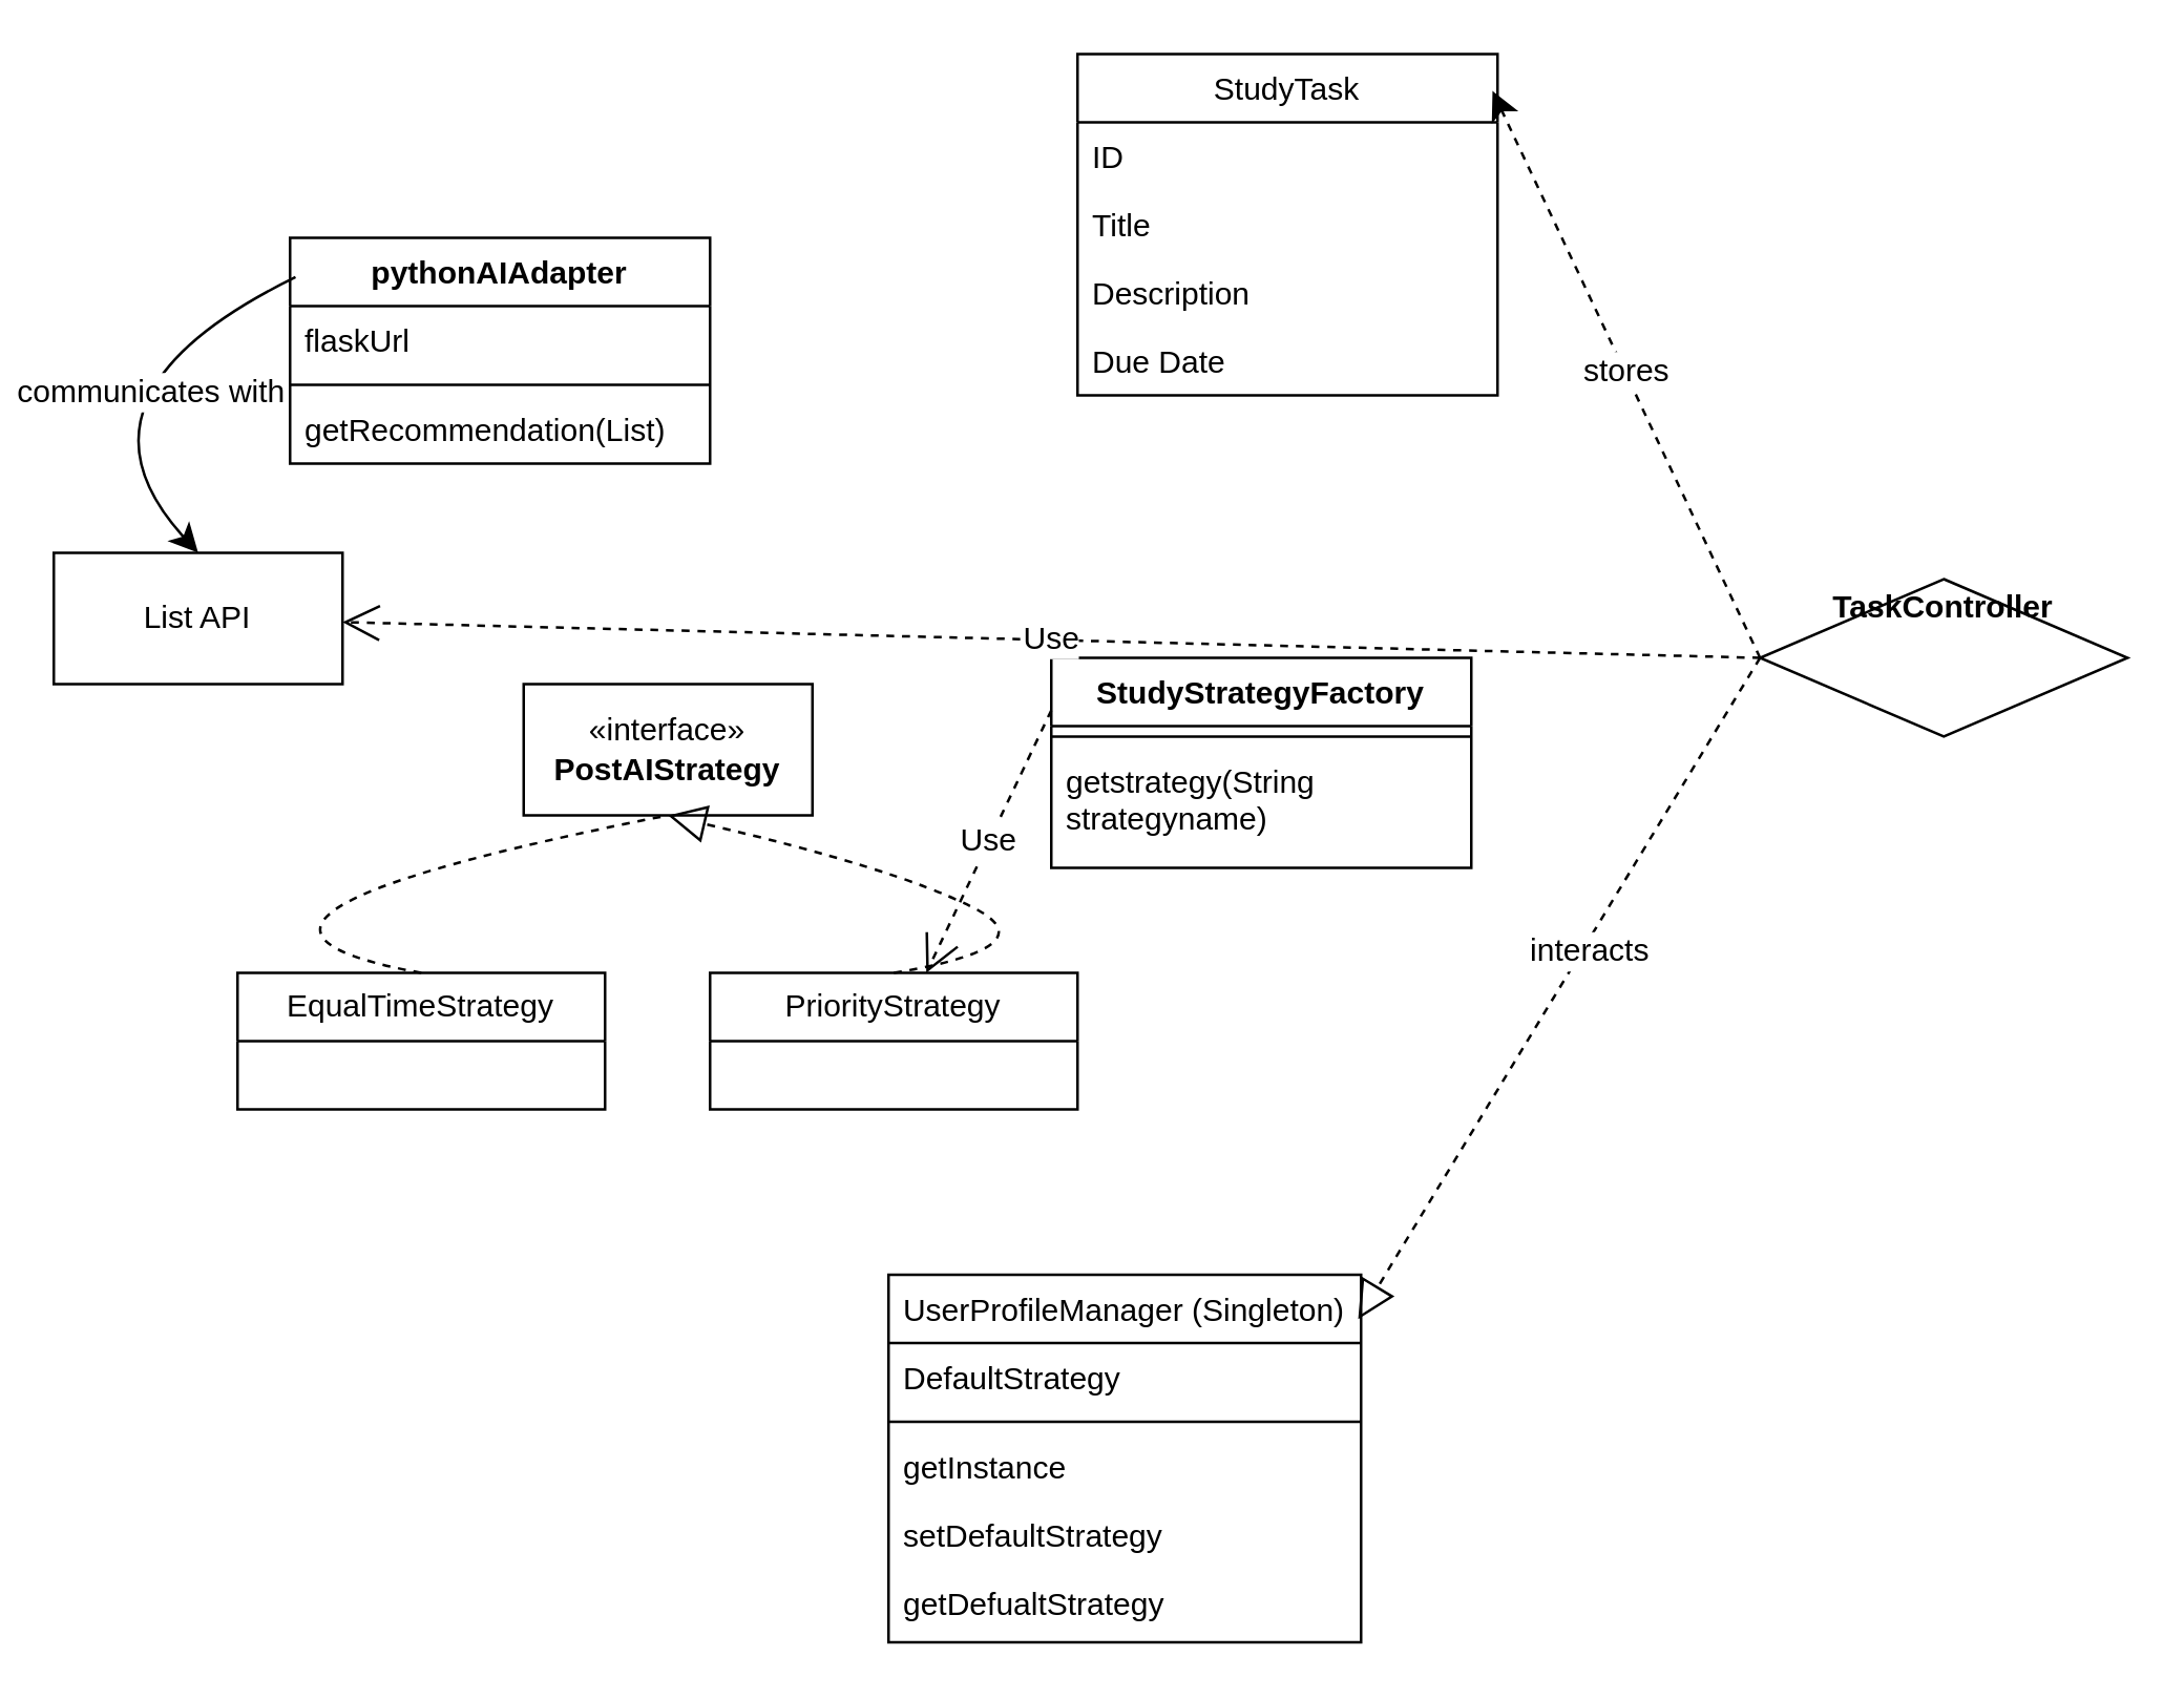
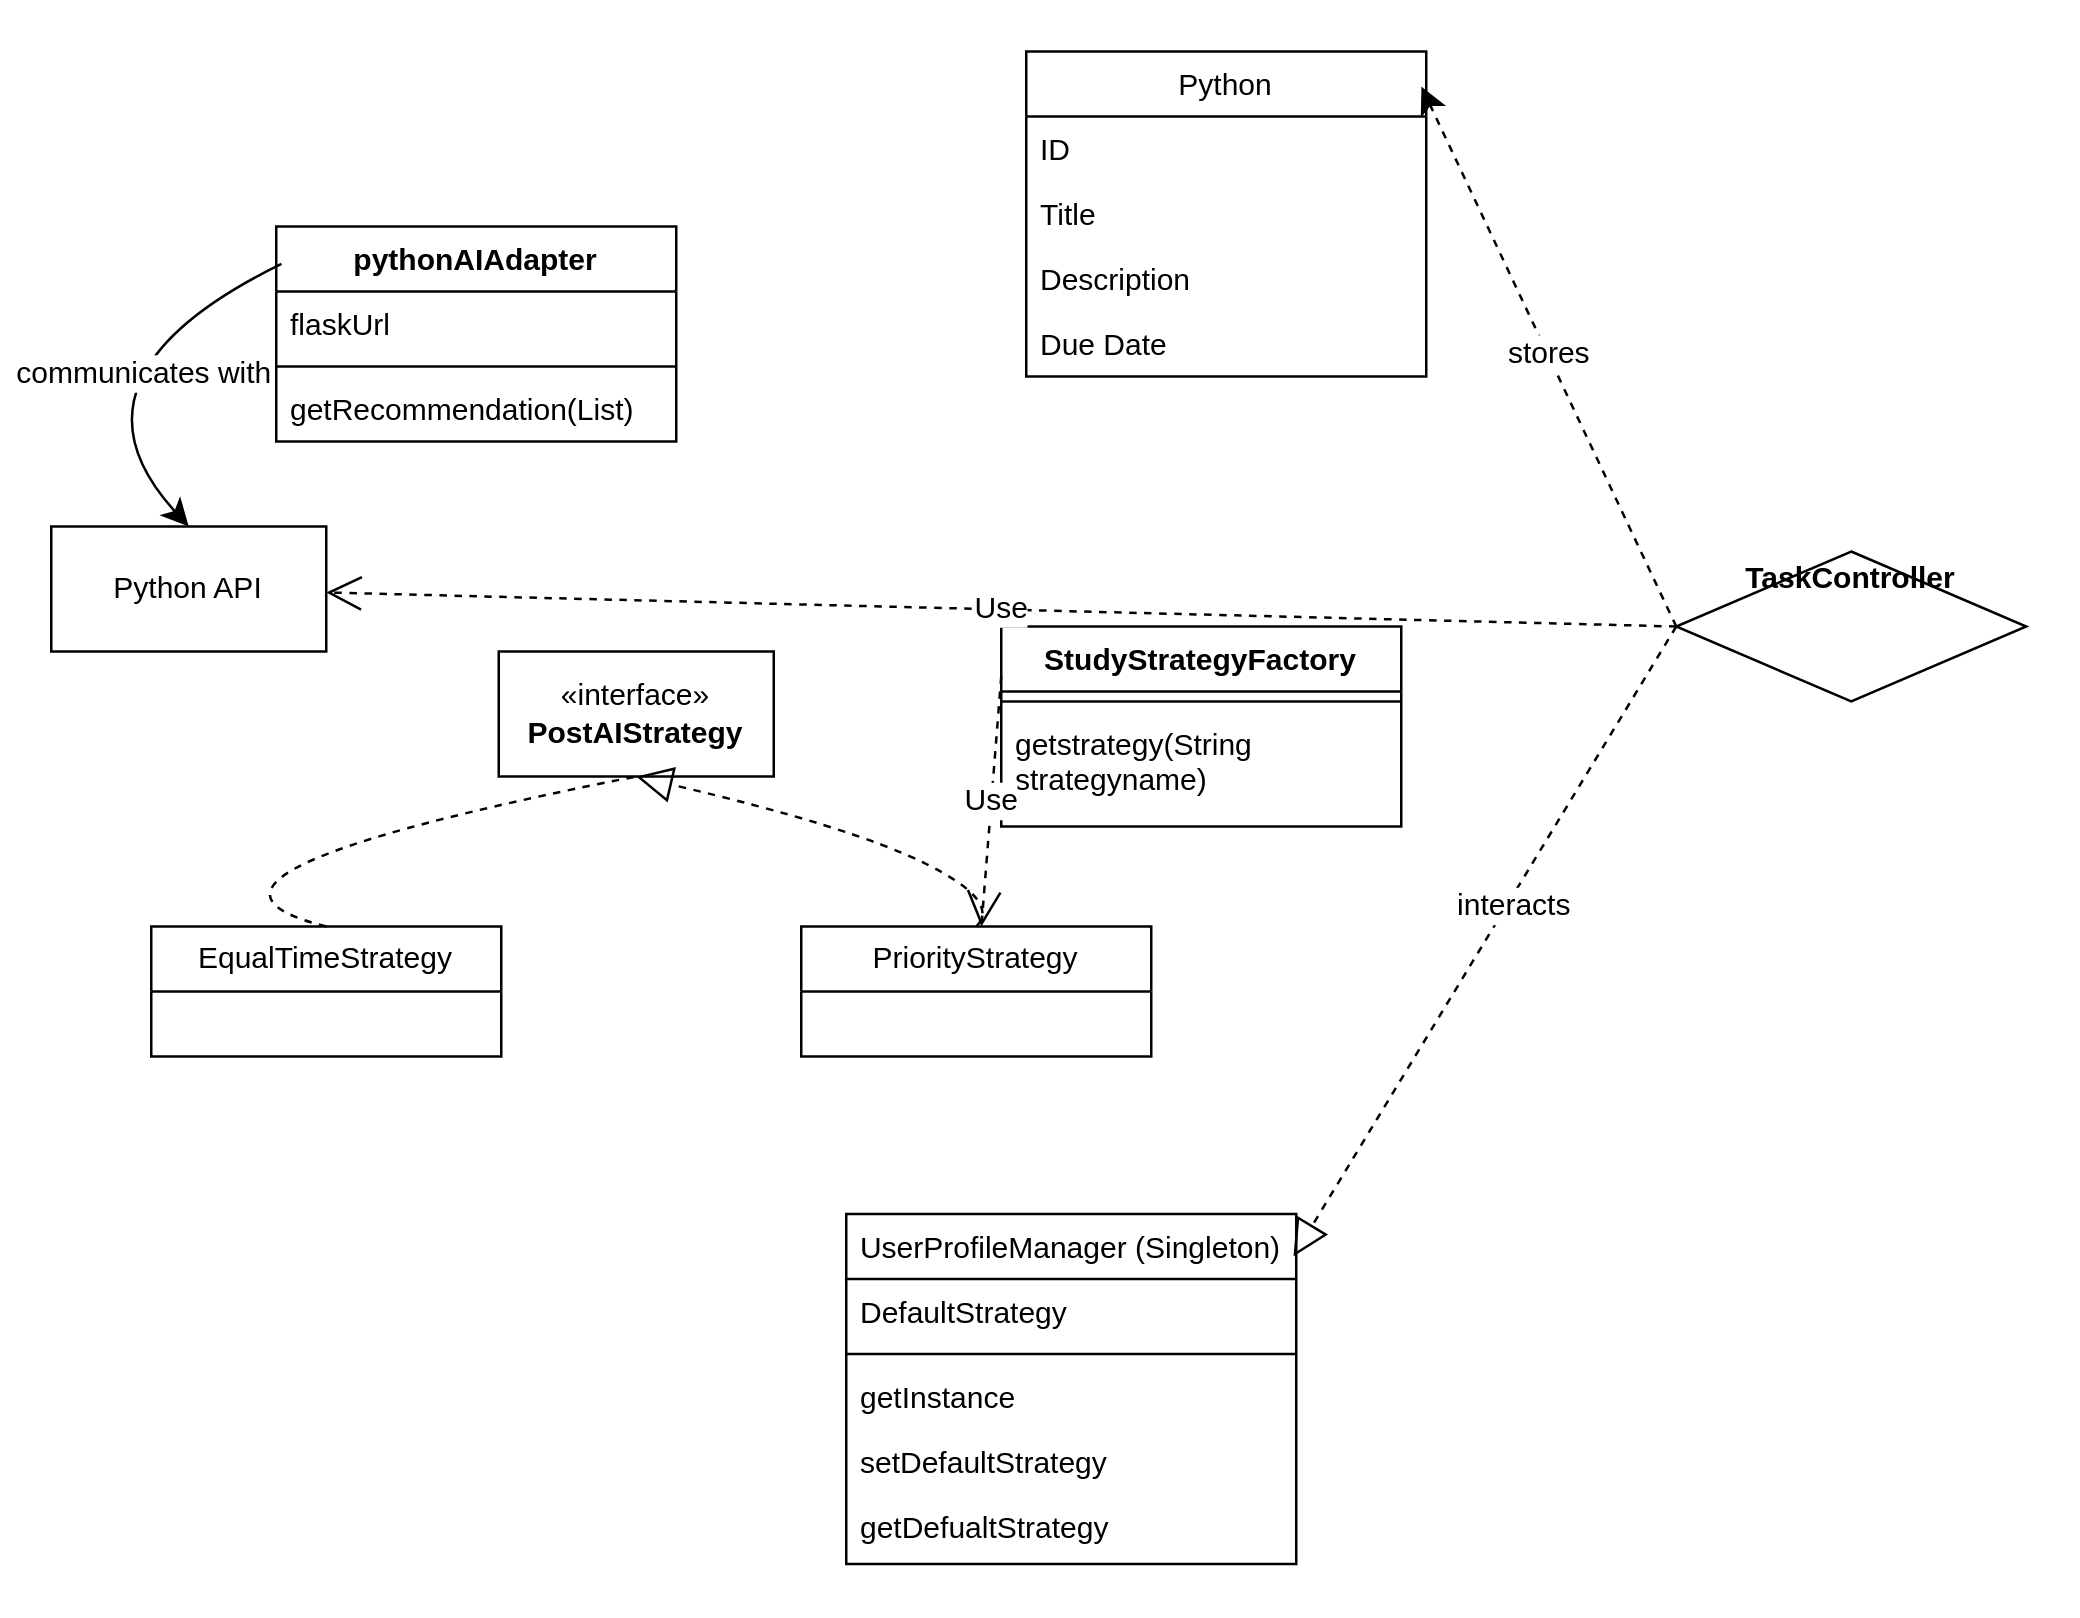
  <mxCell id="0" />
  <mxCell id="1" parent="0" />
- <mxCell id="2" value="StudyTask" style="swimlane;fontStyle=0;align=center;verticalAlign=top;childLayout=stackLayout;horizontal=1;startSize=26;horizontalStack=0;resizeParent=1;resizeLast=0;collapsible=1;marginBottom=0;rounded=0;shadow=0;strokeWidth=1;" parent="1" vertex="1"><mxGeometry x="410" y="20" width="160" height="130" as="geometry"><mxRectangle x="550" y="140" width="160" height="26" as="alternateBounds" /></mxGeometry></mxCell>
+ <mxCell id="2" value="Python" style="swimlane;fontStyle=0;align=center;verticalAlign=top;childLayout=stackLayout;horizontal=1;startSize=26;horizontalStack=0;resizeParent=1;resizeLast=0;collapsible=1;marginBottom=0;rounded=0;shadow=0;strokeWidth=1;" parent="1" vertex="1"><mxGeometry x="410" y="20" width="160" height="130" as="geometry"><mxRectangle x="550" y="140" width="160" height="26" as="alternateBounds" /></mxGeometry></mxCell>
  <mxCell id="3" value="ID" style="text;align=left;verticalAlign=top;spacingLeft=4;spacingRight=4;overflow=hidden;rotatable=0;points=[[0,0.5],[1,0.5]];portConstraint=eastwest;" parent="2" vertex="1"><mxGeometry y="26" width="160" height="26" as="geometry" /></mxCell>
  <mxCell id="4" value="Title" style="text;align=left;verticalAlign=top;spacingLeft=4;spacingRight=4;overflow=hidden;rotatable=0;points=[[0,0.5],[1,0.5]];portConstraint=eastwest;rounded=0;shadow=0;html=0;" parent="2" vertex="1"><mxGeometry y="52" width="160" height="26" as="geometry" /></mxCell>
  <mxCell id="5" value="Description" style="text;align=left;verticalAlign=top;spacingLeft=4;spacingRight=4;overflow=hidden;rotatable=0;points=[[0,0.5],[1,0.5]];portConstraint=eastwest;rounded=0;shadow=0;html=0;" parent="2" vertex="1"><mxGeometry y="78" width="160" height="26" as="geometry" /></mxCell>
  <mxCell id="6" value="Due Date" style="text;align=left;verticalAlign=top;spacingLeft=4;spacingRight=4;overflow=hidden;rotatable=0;points=[[0,0.5],[1,0.5]];portConstraint=eastwest;rounded=0;shadow=0;html=0;" parent="2" vertex="1"><mxGeometry y="104" width="160" height="26" as="geometry" /></mxCell>
  <mxCell id="7" value="UserProfileManager (Singleton)" style="swimlane;fontStyle=0;align=center;verticalAlign=top;childLayout=stackLayout;horizontal=1;startSize=26;horizontalStack=0;resizeParent=1;resizeLast=0;collapsible=1;marginBottom=0;rounded=0;shadow=0;strokeWidth=1;" vertex="1" parent="1"><mxGeometry x="338" y="485" width="180" height="140" as="geometry"><mxRectangle x="550" y="140" width="160" height="26" as="alternateBounds" /></mxGeometry></mxCell>
  <mxCell id="8" value="DefaultStrategy" style="text;align=left;verticalAlign=top;spacingLeft=4;spacingRight=4;overflow=hidden;rotatable=0;points=[[0,0.5],[1,0.5]];portConstraint=eastwest;" vertex="1" parent="7"><mxGeometry y="26" width="180" height="26" as="geometry" /></mxCell>
  <mxCell id="9" value="" style="line;html=1;strokeWidth=1;align=left;verticalAlign=middle;spacingTop=-1;spacingLeft=3;spacingRight=3;rotatable=0;labelPosition=right;points=[];portConstraint=eastwest;" vertex="1" parent="7"><mxGeometry y="52" width="180" height="8" as="geometry" /></mxCell>
  <mxCell id="10" value="getInstance" style="text;align=left;verticalAlign=top;spacingLeft=4;spacingRight=4;overflow=hidden;rotatable=0;points=[[0,0.5],[1,0.5]];portConstraint=eastwest;" vertex="1" parent="7"><mxGeometry y="60" width="180" height="26" as="geometry" /></mxCell>
  <mxCell id="11" value="setDefaultStrategy" style="text;align=left;verticalAlign=top;spacingLeft=4;spacingRight=4;overflow=hidden;rotatable=0;points=[[0,0.5],[1,0.5]];portConstraint=eastwest;" vertex="1" parent="7"><mxGeometry y="86" width="180" height="26" as="geometry" /></mxCell>
  <mxCell id="12" value="getDefualtStrategy" style="text;align=left;verticalAlign=top;spacingLeft=4;spacingRight=4;overflow=hidden;rotatable=0;points=[[0,0.5],[1,0.5]];portConstraint=eastwest;" vertex="1" parent="7"><mxGeometry y="112" width="180" height="26" as="geometry" /></mxCell>
  <mxCell id="13" value="«interface»&lt;br&gt;&lt;b&gt;PostAIStrategy&lt;/b&gt;" style="html=1;whiteSpace=wrap;" vertex="1" parent="1"><mxGeometry x="199" y="260" width="110" height="50" as="geometry" /></mxCell>
  <mxCell id="14" value="StudyStrategyFactory" style="swimlane;fontStyle=1;align=center;verticalAlign=top;childLayout=stackLayout;horizontal=1;startSize=26;horizontalStack=0;resizeParent=1;resizeParentMax=0;resizeLast=0;collapsible=1;marginBottom=0;whiteSpace=wrap;html=1;" vertex="1" parent="1"><mxGeometry x="400" y="250" width="160" height="80" as="geometry" /></mxCell>
  <mxCell id="15" value="" style="line;strokeWidth=1;fillColor=none;align=left;verticalAlign=middle;spacingTop=-1;spacingLeft=3;spacingRight=3;rotatable=0;labelPosition=right;points=[];portConstraint=eastwest;strokeColor=inherit;" vertex="1" parent="14"><mxGeometry y="26" width="160" height="8" as="geometry" /></mxCell>
  <mxCell id="16" value="getstrategy(String strategyname)" style="text;strokeColor=none;fillColor=none;align=left;verticalAlign=top;spacingLeft=4;spacingRight=4;overflow=hidden;rotatable=0;points=[[0,0.5],[1,0.5]];portConstraint=eastwest;whiteSpace=wrap;html=1;" vertex="1" parent="14"><mxGeometry y="34" width="160" height="46" as="geometry" /></mxCell>
- <mxCell id="17" value="EqualTimeStrategy" style="swimlane;fontStyle=0;childLayout=stackLayout;horizontal=1;startSize=26;fillColor=none;horizontalStack=0;resizeParent=1;resizeParentMax=0;resizeLast=0;collapsible=1;marginBottom=0;whiteSpace=wrap;html=1;" vertex="1" parent="1"><mxGeometry x="90" y="370" width="140" height="52" as="geometry" /></mxCell>
- <mxCell id="18" value="PriorityStrategy" style="swimlane;fontStyle=0;childLayout=stackLayout;horizontal=1;startSize=26;fillColor=none;horizontalStack=0;resizeParent=1;resizeParentMax=0;resizeLast=0;collapsible=1;marginBottom=0;whiteSpace=wrap;html=1;" vertex="1" parent="1"><mxGeometry x="270" y="370" width="140" height="52" as="geometry" /></mxCell>
+ <mxCell id="17" value="EqualTimeStrategy" style="swimlane;fontStyle=0;childLayout=stackLayout;horizontal=1;startSize=26;fillColor=none;horizontalStack=0;resizeParent=1;resizeParentMax=0;resizeLast=0;collapsible=1;marginBottom=0;whiteSpace=wrap;html=1;" vertex="1" parent="1"><mxGeometry x="60" y="370" width="140" height="52" as="geometry" /></mxCell>
+ <mxCell id="18" value="PriorityStrategy" style="swimlane;fontStyle=0;childLayout=stackLayout;horizontal=1;startSize=26;fillColor=none;horizontalStack=0;resizeParent=1;resizeParentMax=0;resizeLast=0;collapsible=1;marginBottom=0;whiteSpace=wrap;html=1;" vertex="1" parent="1"><mxGeometry x="320" y="370" width="140" height="52" as="geometry" /></mxCell>
  <mxCell id="19" value="" style="endArrow=block;dashed=1;endFill=0;endSize=12;html=1;rounded=0;fontSize=12;curved=1;exitX=0.5;exitY=0;exitDx=0;exitDy=0;entryX=0.5;entryY=1;entryDx=0;entryDy=0;" edge="1" parent="1" source="18" target="13"><mxGeometry width="160" relative="1" as="geometry"><mxPoint x="320" y="380" as="sourcePoint" /><mxPoint x="480" y="380" as="targetPoint" /><Array as="points"><mxPoint x="400" y="360" /><mxPoint x="340" y="330" /></Array></mxGeometry></mxCell>
  <mxCell id="20" value="" style="endArrow=none;dashed=1;endFill=0;endSize=12;html=1;rounded=0;fontSize=12;curved=1;exitX=0.5;exitY=0;exitDx=0;exitDy=0;entryX=0.5;entryY=1;entryDx=0;entryDy=0;" edge="1" parent="1" source="17" target="13"><mxGeometry width="160" relative="1" as="geometry"><mxPoint x="330" y="340" as="sourcePoint" /><mxPoint x="490" y="340" as="targetPoint" /><Array as="points"><mxPoint x="50" y="350" /></Array></mxGeometry></mxCell>
  <mxCell id="21" value="pythonAIAdapter" style="swimlane;fontStyle=1;align=center;verticalAlign=top;childLayout=stackLayout;horizontal=1;startSize=26;horizontalStack=0;resizeParent=1;resizeParentMax=0;resizeLast=0;collapsible=1;marginBottom=0;whiteSpace=wrap;html=1;" vertex="1" parent="1"><mxGeometry x="110" y="90" width="160" height="86" as="geometry" /></mxCell>
  <mxCell id="22" value="flaskUrl" style="text;strokeColor=none;fillColor=none;align=left;verticalAlign=top;spacingLeft=4;spacingRight=4;overflow=hidden;rotatable=0;points=[[0,0.5],[1,0.5]];portConstraint=eastwest;whiteSpace=wrap;html=1;" vertex="1" parent="21"><mxGeometry y="26" width="160" height="26" as="geometry" /></mxCell>
  <mxCell id="23" value="" style="line;strokeWidth=1;fillColor=none;align=left;verticalAlign=middle;spacingTop=-1;spacingLeft=3;spacingRight=3;rotatable=0;labelPosition=right;points=[];portConstraint=eastwest;strokeColor=inherit;" vertex="1" parent="21"><mxGeometry y="52" width="160" height="8" as="geometry" /></mxCell>
  <mxCell id="24" value="getRecommendation(List)" style="text;strokeColor=none;fillColor=none;align=left;verticalAlign=top;spacingLeft=4;spacingRight=4;overflow=hidden;rotatable=0;points=[[0,0.5],[1,0.5]];portConstraint=eastwest;whiteSpace=wrap;html=1;" vertex="1" parent="21"><mxGeometry y="60" width="160" height="26" as="geometry" /></mxCell>
- <mxCell id="25" value="List API" style="html=1;whiteSpace=wrap;" vertex="1" parent="1"><mxGeometry x="20" y="210" width="110" height="50" as="geometry" /></mxCell>
+ <mxCell id="25" value="Python API" style="html=1;whiteSpace=wrap;" vertex="1" parent="1"><mxGeometry x="20" y="210" width="110" height="50" as="geometry" /></mxCell>
  <mxCell id="26" style="edgeStyle=none;curved=1;rounded=0;orthogonalLoop=1;jettySize=auto;html=1;exitX=0.013;exitY=0.174;exitDx=0;exitDy=0;entryX=0.5;entryY=0;entryDx=0;entryDy=0;fontSize=12;startSize=8;endSize=8;exitPerimeter=0;" edge="1" parent="1" source="21" target="25"><mxGeometry relative="1" as="geometry"><Array as="points"><mxPoint x="20" y="150" /></Array></mxGeometry></mxCell>
  <mxCell id="27" value="communicates with" style="edgeLabel;html=1;align=center;verticalAlign=middle;resizable=0;points=[];fontSize=12;" vertex="1" connectable="0" parent="26"><mxGeometry x="-0.252" y="15" relative="1" as="geometry"><mxPoint as="offset" /></mxGeometry></mxCell>
  <mxCell id="28" value="Use" style="endArrow=open;endSize=12;dashed=1;html=1;rounded=0;fontSize=12;curved=1;exitX=0;exitY=0.25;exitDx=0;exitDy=0;" edge="1" parent="1" source="14" target="18"><mxGeometry width="160" relative="1" as="geometry"><mxPoint x="370" y="280" as="sourcePoint" /><mxPoint x="390" y="380" as="targetPoint" /></mxGeometry></mxCell>
  <mxCell id="29" value="&lt;p style=&quot;margin:0px;margin-top:4px;text-align:center;&quot;&gt;&lt;b&gt;TaskController&lt;/b&gt;&lt;/p&gt;" style="rhombus;verticalAlign=top;align=left;overflow=fill;html=1;whiteSpace=wrap;" vertex="1" parent="1"><mxGeometry x="670" y="220" width="140" height="60" as="geometry" /></mxCell>
  <mxCell id="30" value="" style="endArrow=block;dashed=1;endFill=0;endSize=12;html=1;rounded=0;fontSize=12;curved=1;exitX=0;exitY=0.5;exitDx=0;exitDy=0;entryX=0.994;entryY=0.121;entryDx=0;entryDy=0;entryPerimeter=0;" edge="1" parent="1" source="29" target="7"><mxGeometry width="160" relative="1" as="geometry"><mxPoint x="230" y="380" as="sourcePoint" /><mxPoint x="390" y="380" as="targetPoint" /></mxGeometry></mxCell>
  <mxCell id="31" value="interacts" style="edgeLabel;html=1;align=center;verticalAlign=middle;resizable=0;points=[];fontSize=12;" vertex="1" connectable="0" parent="30"><mxGeometry x="-0.127" y="2" relative="1" as="geometry"><mxPoint as="offset" /></mxGeometry></mxCell>
  <mxCell id="32" style="edgeStyle=none;curved=1;rounded=0;orthogonalLoop=1;jettySize=auto;html=1;exitX=0;exitY=0.5;exitDx=0;exitDy=0;entryX=0.988;entryY=0.108;entryDx=0;entryDy=0;entryPerimeter=0;fontSize=12;startSize=8;endSize=8;dashed=1;" edge="1" parent="1" source="29" target="2"><mxGeometry relative="1" as="geometry" /></mxCell>
  <mxCell id="33" value="stores" style="edgeLabel;html=1;align=center;verticalAlign=middle;resizable=0;points=[];fontSize=12;" vertex="1" connectable="0" parent="32"><mxGeometry x="0.017" relative="1" as="geometry"><mxPoint as="offset" /></mxGeometry></mxCell>
  <mxCell id="34" value="Use" style="endArrow=open;endSize=12;dashed=1;html=1;rounded=0;fontSize=12;curved=1;exitX=0;exitY=0.5;exitDx=0;exitDy=0;" edge="1" parent="1" source="29" target="25"><mxGeometry width="160" relative="1" as="geometry"><mxPoint x="140" y="440" as="sourcePoint" /><mxPoint x="300" y="440" as="targetPoint" /></mxGeometry></mxCell>
